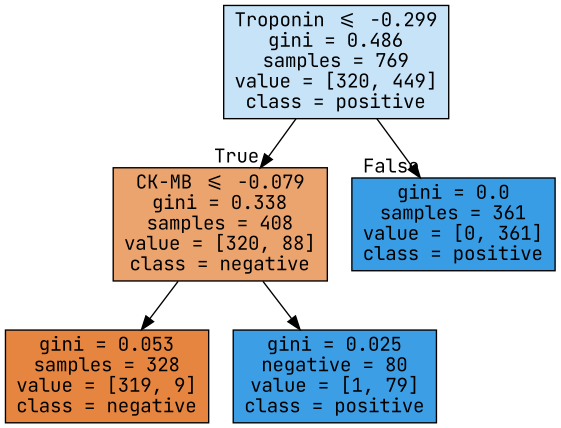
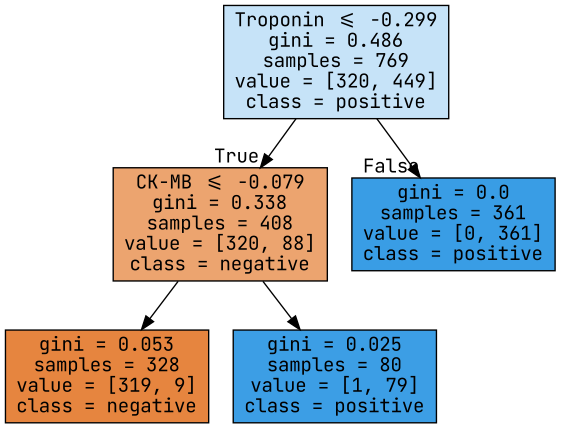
  digraph {
    fontname="JetBrains Mono"
    node [color=black fontname="JetBrains Mono" shape=box style=filled]
    edge [fontname="JetBrains Mono"]
    n1 [fillcolor="#c6e3f8" label="Troponin <= -0.299\ngini = 0.486\nsamples = 769\nvalue = [320, 449]\nclass = positive"]
    n2 [fillcolor="#eca46f" label="CK-MB <= -0.079\ngini = 0.338\nsamples = 408\nvalue = [320, 88]\nclass = negative"]
    n3 [fillcolor="#399de5" label="gini = 0.0\nsamples = 361\nvalue = [0, 361]\nclass = positive"]
    n4 [fillcolor="#e6853f" label="gini = 0.053\nsamples = 328\nvalue = [319, 9]\nclass = negative"]
-   n5 [fillcolor="#3c9ee5" label="gini = 0.025\nnegative = 80\nvalue = [1, 79]\nclass = positive"]
+   n5 [fillcolor="#3c9ee5" label="gini = 0.025\nsamples = 80\nvalue = [1, 79]\nclass = positive"]
    n1 -> n2 [headlabel=True labelangle=45 labeldistance=2.5]
    n1 -> n3 [headlabel=False labelangle=-45 labeldistance=2.5]
    n2 -> n4
    n2 -> n5
  }
